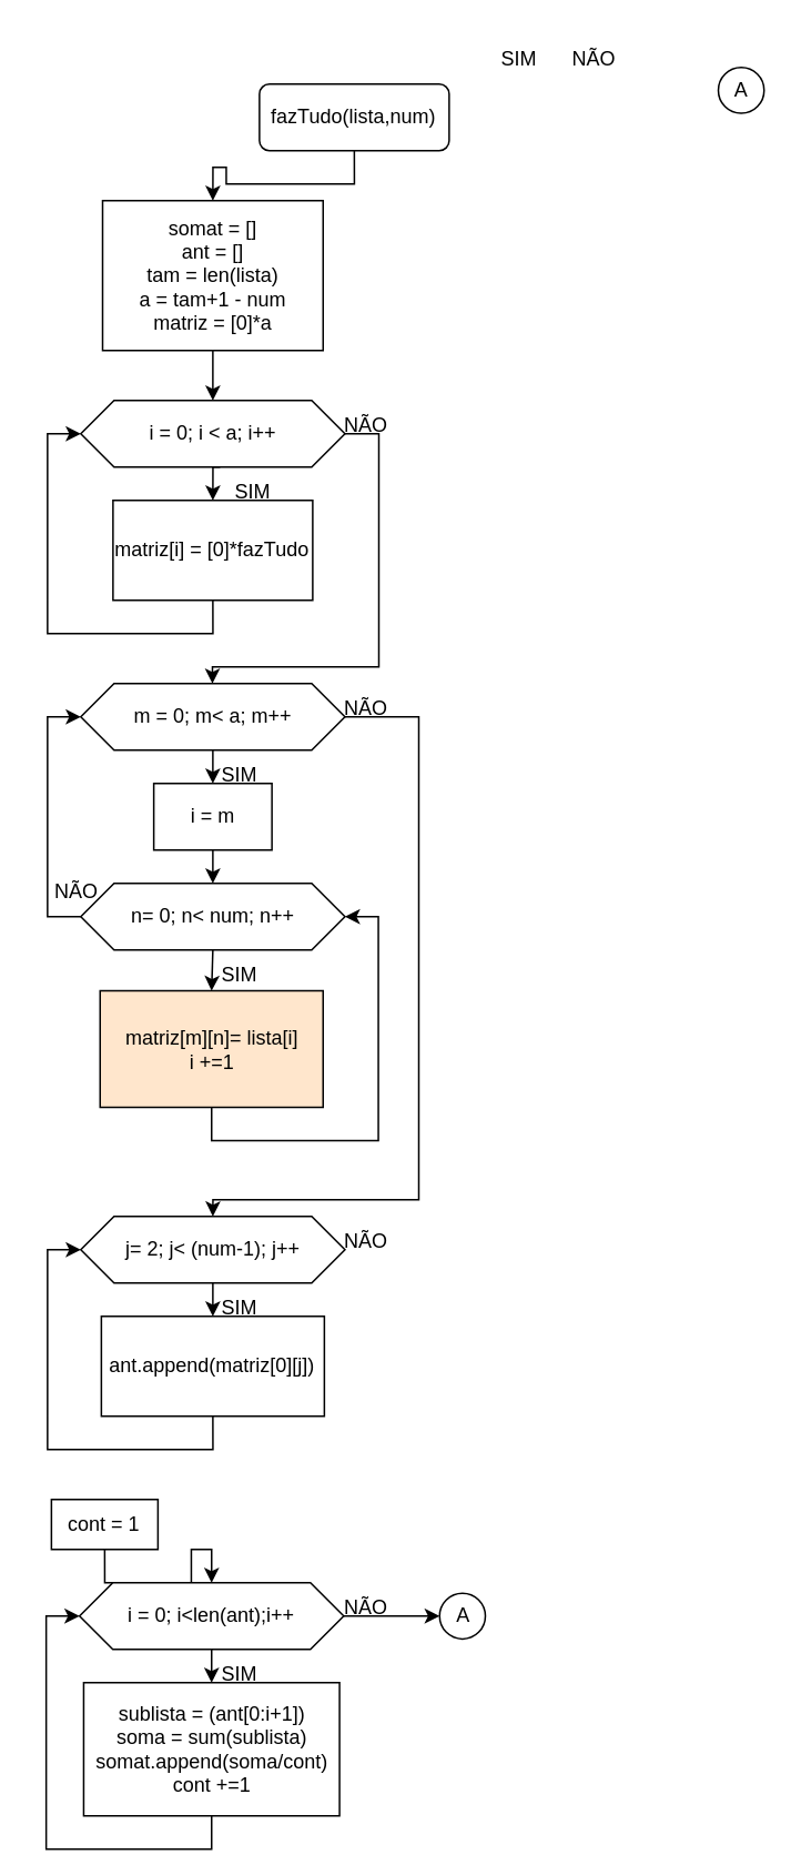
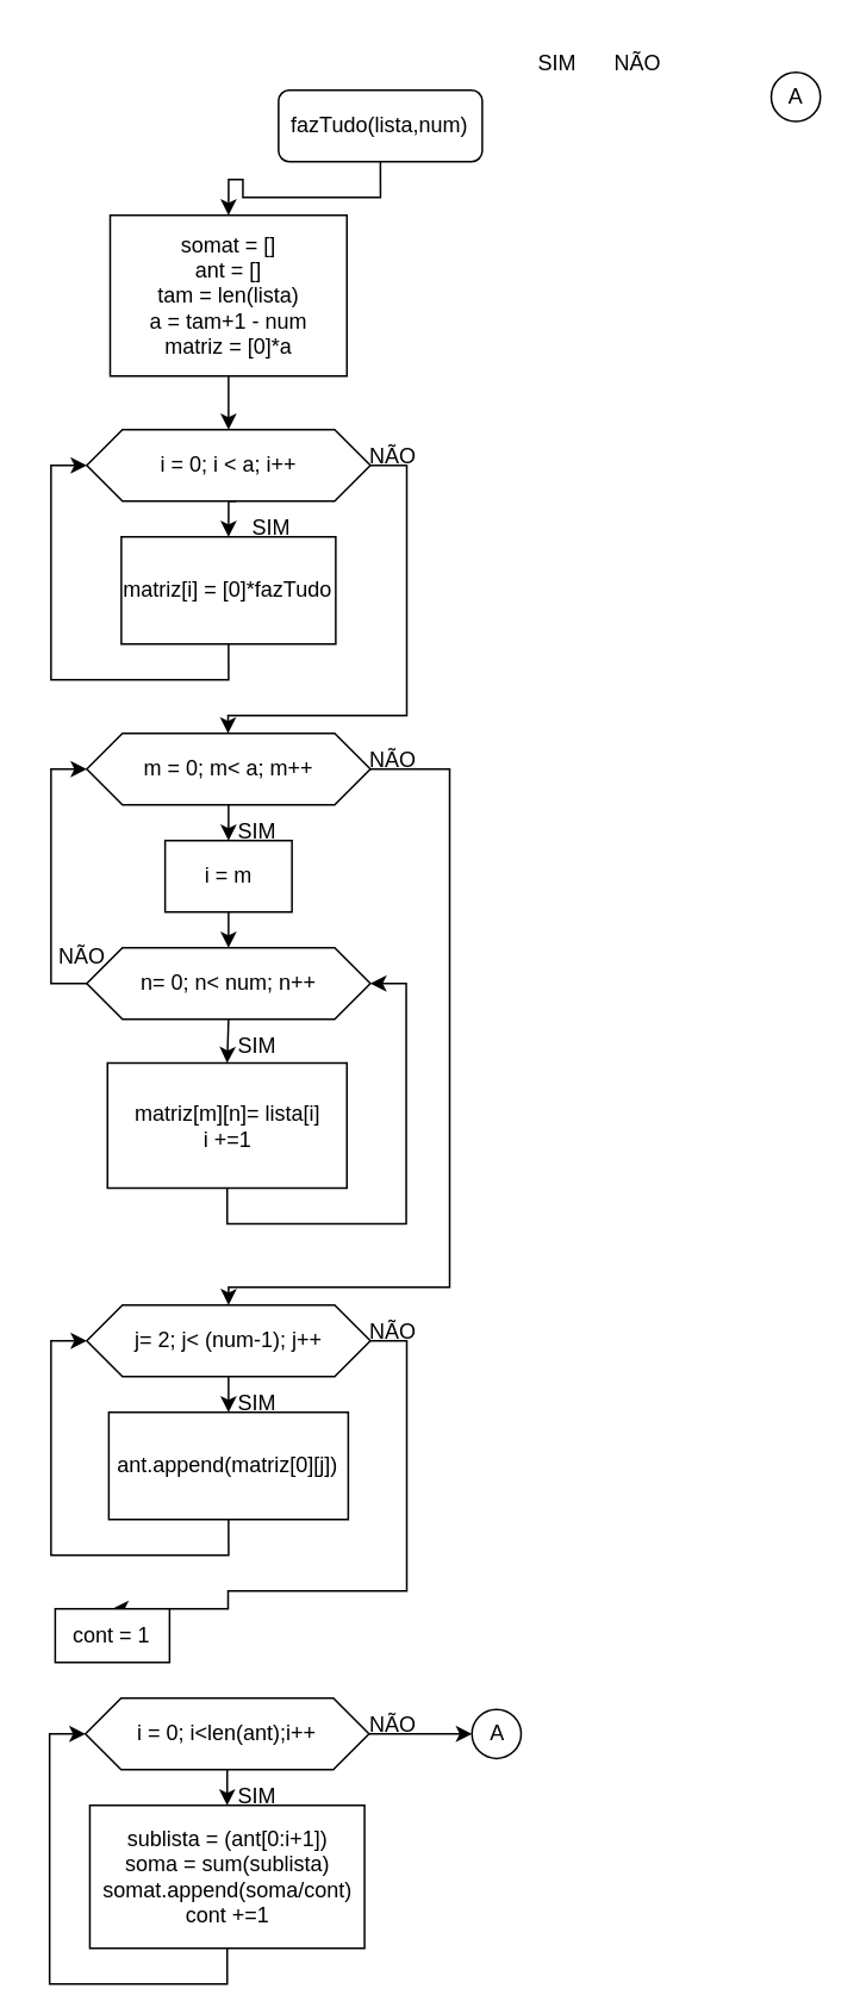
  <mxCell id="0" />
  <mxCell id="1" parent="0" />
  <mxCell id="2" style="edgeStyle=orthogonalEdgeStyle;rounded=0;orthogonalLoop=1;jettySize=auto;html=1;exitX=0.5;exitY=1;exitDx=0;exitDy=0;entryX=0.5;entryY=0;entryDx=0;entryDy=0;" edge="1" parent="1" source="3" target="8"><mxGeometry relative="1" as="geometry" /></mxCell>
  <mxCell id="3" value="somat = []&lt;br&gt;ant = []&lt;br&gt;tam = len(lista)&lt;br&gt;a = tam+1 - num&lt;br&gt;matriz = [0]*a" style="rounded=0;whiteSpace=wrap;html=1;" vertex="1" parent="1"><mxGeometry x="61" y="120" width="132.5" height="90" as="geometry" /></mxCell>
  <mxCell id="4" style="edgeStyle=orthogonalEdgeStyle;rounded=0;orthogonalLoop=1;jettySize=auto;html=1;exitX=0.5;exitY=1;exitDx=0;exitDy=0;entryX=0.5;entryY=0;entryDx=0;entryDy=0;" edge="1" parent="1" source="5" target="3"><mxGeometry relative="1" as="geometry" /></mxCell>
  <mxCell id="5" value="fazTudo(lista,num)" style="rounded=1;whiteSpace=wrap;html=1;" vertex="1" parent="1"><mxGeometry x="155.25" y="50" width="114" height="40" as="geometry" /></mxCell>
  <mxCell id="6" style="edgeStyle=orthogonalEdgeStyle;rounded=0;orthogonalLoop=1;jettySize=auto;html=1;exitX=0.5;exitY=1;exitDx=0;exitDy=0;entryX=0.5;entryY=0;entryDx=0;entryDy=0;" edge="1" parent="1" target="10"><mxGeometry relative="1" as="geometry"><mxPoint x="131.625" y="280" as="sourcePoint" /></mxGeometry></mxCell>
  <mxCell id="7" style="edgeStyle=orthogonalEdgeStyle;rounded=0;orthogonalLoop=1;jettySize=auto;html=1;exitX=1;exitY=0.5;exitDx=0;exitDy=0;" edge="1" parent="1" source="8" target="16"><mxGeometry relative="1" as="geometry"><Array as="points"><mxPoint x="227" y="260" /><mxPoint x="227" y="400" /><mxPoint x="127" y="400" /></Array></mxGeometry></mxCell>
  <mxCell id="8" value="i = 0; i &amp;lt; a; i++" style="shape=hexagon;perimeter=hexagonPerimeter2;whiteSpace=wrap;html=1;fixedSize=1;" vertex="1" parent="1"><mxGeometry x="47.88" y="240" width="158.75" height="40" as="geometry" /></mxCell>
  <mxCell id="9" style="edgeStyle=orthogonalEdgeStyle;rounded=0;orthogonalLoop=1;jettySize=auto;html=1;exitX=0.5;exitY=1;exitDx=0;exitDy=0;entryX=0;entryY=0.5;entryDx=0;entryDy=0;" edge="1" parent="1" source="10" target="8"><mxGeometry relative="1" as="geometry" /></mxCell>
  <mxCell id="10" value="matriz[i] = [0]*fazTudo" style="rounded=0;whiteSpace=wrap;html=1;" vertex="1" parent="1"><mxGeometry x="67.25" y="300" width="120" height="60" as="geometry" /></mxCell>
  <mxCell id="11" value="SIM" style="text;html=1;align=center;verticalAlign=middle;resizable=0;points=[];autosize=1;strokeColor=none;fillColor=none;" vertex="1" parent="1"><mxGeometry x="291" y="20" width="40" height="30" as="geometry" /></mxCell>
  <mxCell id="12" value="NÃO" style="text;html=1;align=center;verticalAlign=middle;resizable=0;points=[];autosize=1;strokeColor=none;fillColor=none;" vertex="1" parent="1"><mxGeometry x="331" y="20" width="50" height="30" as="geometry" /></mxCell>
  <mxCell id="13" value="SIM" style="text;html=1;align=center;verticalAlign=middle;resizable=0;points=[];autosize=1;strokeColor=none;fillColor=none;" vertex="1" parent="1"><mxGeometry x="131" y="280" width="40" height="30" as="geometry" /></mxCell>
  <mxCell id="14" style="edgeStyle=orthogonalEdgeStyle;rounded=0;orthogonalLoop=1;jettySize=auto;html=1;exitX=0.5;exitY=1;exitDx=0;exitDy=0;entryX=0.5;entryY=0;entryDx=0;entryDy=0;" edge="1" parent="1" source="16" target="19"><mxGeometry relative="1" as="geometry" /></mxCell>
  <mxCell id="15" style="edgeStyle=orthogonalEdgeStyle;rounded=0;orthogonalLoop=1;jettySize=auto;html=1;exitX=1;exitY=0.5;exitDx=0;exitDy=0;entryX=0.5;entryY=0;entryDx=0;entryDy=0;" edge="1" parent="1" source="16" target="31"><mxGeometry relative="1" as="geometry"><mxPoint x="251" y="680" as="targetPoint" /><Array as="points"><mxPoint x="251" y="430" /><mxPoint x="251" y="720" /><mxPoint x="127" y="720" /></Array></mxGeometry></mxCell>
  <mxCell id="16" value="m = 0; m&amp;lt; a; m++" style="shape=hexagon;perimeter=hexagonPerimeter2;whiteSpace=wrap;html=1;fixedSize=1;" vertex="1" parent="1"><mxGeometry x="47.88" y="410" width="158.75" height="40" as="geometry" /></mxCell>
  <mxCell id="17" value="NÃO" style="text;html=1;align=center;verticalAlign=middle;resizable=0;points=[];autosize=1;strokeColor=none;fillColor=none;" vertex="1" parent="1"><mxGeometry x="193.5" y="240" width="50" height="30" as="geometry" /></mxCell>
  <mxCell id="18" style="edgeStyle=orthogonalEdgeStyle;rounded=0;orthogonalLoop=1;jettySize=auto;html=1;exitX=0.5;exitY=1;exitDx=0;exitDy=0;entryX=0.5;entryY=0;entryDx=0;entryDy=0;" edge="1" parent="1" source="19" target="22"><mxGeometry relative="1" as="geometry" /></mxCell>
  <mxCell id="19" value="i = m" style="rounded=0;whiteSpace=wrap;html=1;" vertex="1" parent="1"><mxGeometry x="91.75" y="470" width="71" height="40" as="geometry" /></mxCell>
  <mxCell id="20" style="edgeStyle=orthogonalEdgeStyle;rounded=0;orthogonalLoop=1;jettySize=auto;html=1;exitX=0.5;exitY=1;exitDx=0;exitDy=0;entryX=0.5;entryY=0;entryDx=0;entryDy=0;" edge="1" parent="1" source="22" target="24"><mxGeometry relative="1" as="geometry" /></mxCell>
  <mxCell id="21" style="edgeStyle=orthogonalEdgeStyle;rounded=0;orthogonalLoop=1;jettySize=auto;html=1;exitX=0;exitY=0.5;exitDx=0;exitDy=0;entryX=0;entryY=0.5;entryDx=0;entryDy=0;" edge="1" parent="1" source="22" target="16"><mxGeometry relative="1" as="geometry" /></mxCell>
  <mxCell id="22" value="n= 0; n&amp;lt; num; n++" style="shape=hexagon;perimeter=hexagonPerimeter2;whiteSpace=wrap;html=1;fixedSize=1;" vertex="1" parent="1"><mxGeometry x="47.88" y="530" width="158.75" height="40" as="geometry" /></mxCell>
  <mxCell id="23" style="edgeStyle=orthogonalEdgeStyle;rounded=0;orthogonalLoop=1;jettySize=auto;html=1;exitX=0.5;exitY=1;exitDx=0;exitDy=0;entryX=1;entryY=0.5;entryDx=0;entryDy=0;" edge="1" parent="1" source="24" target="22"><mxGeometry relative="1" as="geometry" /></mxCell>
- <mxCell id="24" value="matriz[m][n]= lista[i]&lt;br&gt;i +=1" style="rounded=0;whiteSpace=wrap;html=1;fillColor=#ffe6cc;" vertex="1" parent="1"><mxGeometry x="59.5" y="594.5" width="134" height="70" as="geometry" /></mxCell>
+ <mxCell id="24" value="matriz[m][n]= lista[i]&lt;br&gt;i +=1" style="rounded=0;whiteSpace=wrap;html=1;" vertex="1" parent="1"><mxGeometry x="59.5" y="594.5" width="134" height="70" as="geometry" /></mxCell>
  <mxCell id="25" value="SIM" style="text;html=1;align=center;verticalAlign=middle;resizable=0;points=[];autosize=1;strokeColor=none;fillColor=none;" vertex="1" parent="1"><mxGeometry x="122.75" y="450" width="40" height="30" as="geometry" /></mxCell>
  <mxCell id="26" value="SIM" style="text;html=1;align=center;verticalAlign=middle;resizable=0;points=[];autosize=1;strokeColor=none;fillColor=none;" vertex="1" parent="1"><mxGeometry x="122.75" y="570" width="40" height="30" as="geometry" /></mxCell>
  <mxCell id="27" value="NÃO" style="text;html=1;align=center;verticalAlign=middle;resizable=0;points=[];autosize=1;strokeColor=none;fillColor=none;" vertex="1" parent="1"><mxGeometry x="20.25" y="520" width="50" height="30" as="geometry" /></mxCell>
  <mxCell id="28" value="NÃO" style="text;html=1;align=center;verticalAlign=middle;resizable=0;points=[];autosize=1;strokeColor=none;fillColor=none;" vertex="1" parent="1"><mxGeometry x="193.5" y="410" width="50" height="30" as="geometry" /></mxCell>
  <mxCell id="29" style="edgeStyle=orthogonalEdgeStyle;rounded=0;orthogonalLoop=1;jettySize=auto;html=1;exitX=0.5;exitY=1;exitDx=0;exitDy=0;entryX=0.5;entryY=0;entryDx=0;entryDy=0;" edge="1" parent="1" source="31" target="33"><mxGeometry relative="1" as="geometry" /></mxCell>
+ <mxCell id="30" style="edgeStyle=orthogonalEdgeStyle;rounded=0;orthogonalLoop=1;jettySize=auto;html=1;exitX=1;exitY=0.5;exitDx=0;exitDy=0;entryX=0.5;entryY=0;entryDx=0;entryDy=0;" edge="1" parent="1" source="31" target="36"><mxGeometry relative="1" as="geometry"><Array as="points"><mxPoint x="227" y="750" /><mxPoint x="227" y="890" /><mxPoint x="127" y="890" /></Array></mxGeometry></mxCell>
  <mxCell id="31" value="j= 2; j&amp;lt; (num-1); j++" style="shape=hexagon;perimeter=hexagonPerimeter2;whiteSpace=wrap;html=1;fixedSize=1;" vertex="1" parent="1"><mxGeometry x="47.88" y="730" width="158.75" height="40" as="geometry" /></mxCell>
  <mxCell id="32" style="edgeStyle=orthogonalEdgeStyle;rounded=0;orthogonalLoop=1;jettySize=auto;html=1;exitX=0.5;exitY=1;exitDx=0;exitDy=0;entryX=0;entryY=0.5;entryDx=0;entryDy=0;" edge="1" parent="1" source="33" target="31"><mxGeometry relative="1" as="geometry" /></mxCell>
  <mxCell id="33" value="ant.append(matriz[0][j])" style="rounded=0;whiteSpace=wrap;html=1;" vertex="1" parent="1"><mxGeometry x="60.25" y="790" width="134" height="60" as="geometry" /></mxCell>
  <mxCell id="34" value="SIM" style="text;html=1;align=center;verticalAlign=middle;resizable=0;points=[];autosize=1;strokeColor=none;fillColor=none;" vertex="1" parent="1"><mxGeometry x="122.75" y="770" width="40" height="30" as="geometry" /></mxCell>
- <mxCell id="35" style="edgeStyle=orthogonalEdgeStyle;rounded=0;orthogonalLoop=1;jettySize=auto;html=1;exitX=0.5;exitY=1;exitDx=0;exitDy=0;entryX=0.5;entryY=0;entryDx=0;entryDy=0;" edge="1" parent="1" source="36" target="40"><mxGeometry relative="1" as="geometry" /></mxCell>
  <mxCell id="36" value="cont = 1" style="rounded=0;whiteSpace=wrap;html=1;" vertex="1" parent="1"><mxGeometry x="30.25" y="900" width="64" height="30" as="geometry" /></mxCell>
  <mxCell id="37" value="NÃO" style="text;html=1;align=center;verticalAlign=middle;resizable=0;points=[];autosize=1;strokeColor=none;fillColor=none;" vertex="1" parent="1"><mxGeometry x="193.5" y="730" width="50" height="30" as="geometry" /></mxCell>
  <mxCell id="38" style="edgeStyle=orthogonalEdgeStyle;rounded=0;orthogonalLoop=1;jettySize=auto;html=1;exitX=0.5;exitY=1;exitDx=0;exitDy=0;entryX=0.5;entryY=0;entryDx=0;entryDy=0;" edge="1" parent="1" source="40" target="42"><mxGeometry relative="1" as="geometry" /></mxCell>
  <mxCell id="39" style="edgeStyle=orthogonalEdgeStyle;rounded=0;orthogonalLoop=1;jettySize=auto;html=1;exitX=1;exitY=0.5;exitDx=0;exitDy=0;entryX=0;entryY=0.5;entryDx=0;entryDy=0;" edge="1" parent="1" source="40" target="44"><mxGeometry relative="1" as="geometry" /></mxCell>
  <mxCell id="40" value="i = 0; i&amp;lt;len(ant);i++" style="shape=hexagon;perimeter=hexagonPerimeter2;whiteSpace=wrap;html=1;fixedSize=1;" vertex="1" parent="1"><mxGeometry x="47.13" y="950" width="158.75" height="40" as="geometry" /></mxCell>
  <mxCell id="41" style="edgeStyle=orthogonalEdgeStyle;rounded=0;orthogonalLoop=1;jettySize=auto;html=1;exitX=0.5;exitY=1;exitDx=0;exitDy=0;entryX=0;entryY=0.5;entryDx=0;entryDy=0;" edge="1" parent="1" source="42" target="40"><mxGeometry relative="1" as="geometry" /></mxCell>
  <mxCell id="42" value="sublista = (ant[0:i+1])&lt;br&gt;soma = sum(sublista)&lt;br&gt;somat.append(soma/cont)&lt;br&gt;cont +=1" style="rounded=0;whiteSpace=wrap;html=1;" vertex="1" parent="1"><mxGeometry x="49.63" y="1010" width="153.75" height="80" as="geometry" /></mxCell>
  <mxCell id="43" value="SIM" style="text;html=1;align=center;verticalAlign=middle;resizable=0;points=[];autosize=1;strokeColor=none;fillColor=none;" vertex="1" parent="1"><mxGeometry x="122.75" y="990" width="40" height="30" as="geometry" /></mxCell>
  <mxCell id="44" value="A" style="ellipse;whiteSpace=wrap;html=1;aspect=fixed;" vertex="1" parent="1"><mxGeometry x="263.5" y="956.25" width="27.5" height="27.5" as="geometry" /></mxCell>
  <mxCell id="45" value="NÃO" style="text;html=1;align=center;verticalAlign=middle;resizable=0;points=[];autosize=1;strokeColor=none;fillColor=none;" vertex="1" parent="1"><mxGeometry x="194.25" y="950" width="50" height="30" as="geometry" /></mxCell>
  <mxCell id="46" value="A" style="ellipse;whiteSpace=wrap;html=1;aspect=fixed;" vertex="1" parent="1"><mxGeometry x="431" y="40" width="27.5" height="27.5" as="geometry" /></mxCell>
